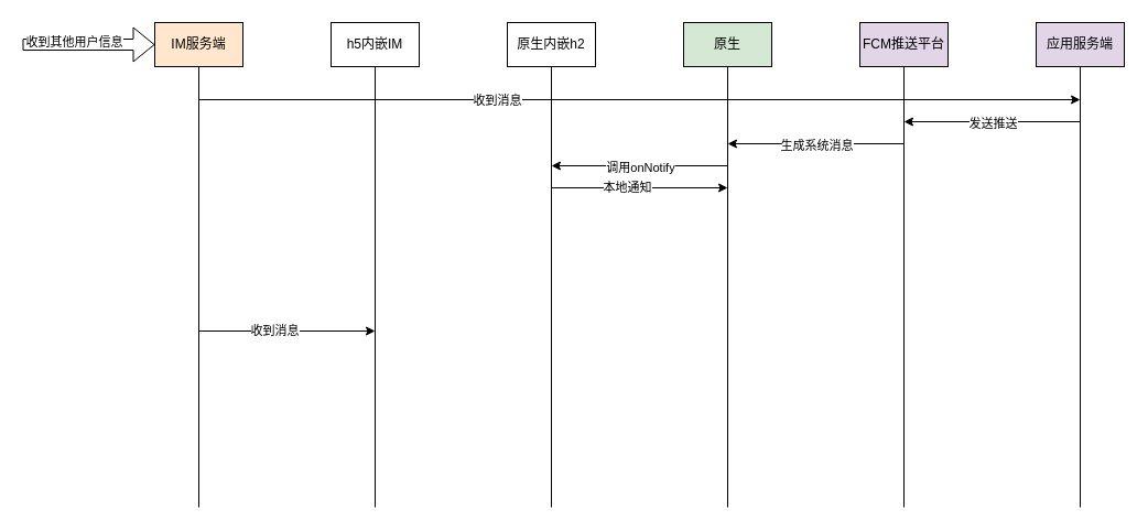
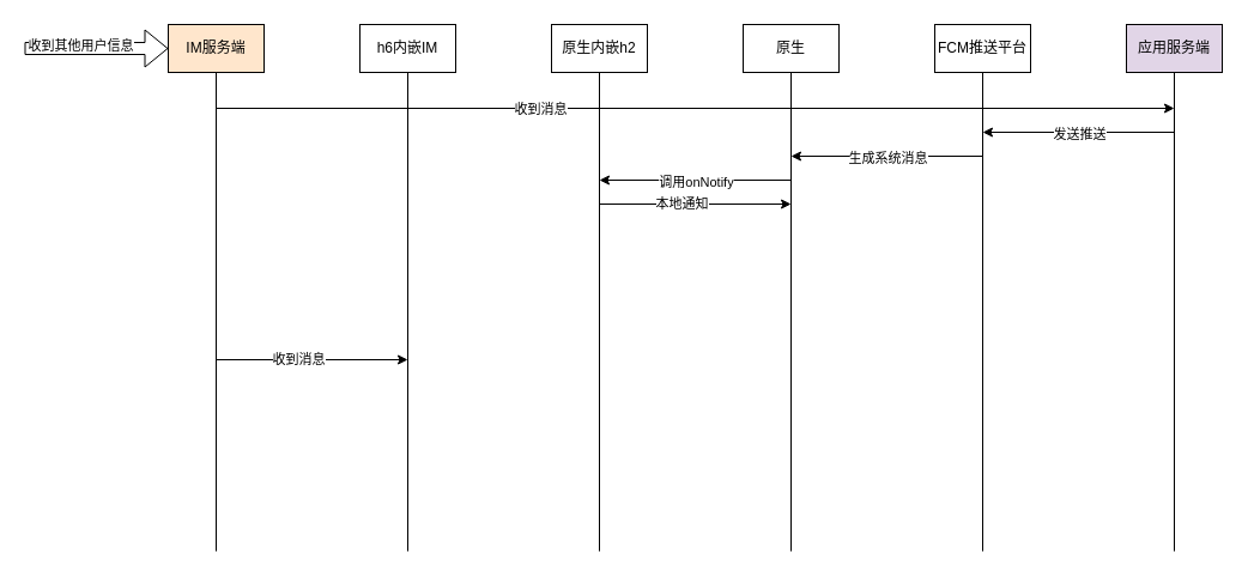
  <mxCell id="0" />
  <mxCell id="1" parent="0" />
  <mxCell id="2" value="" style="group" parent="1" vertex="1" connectable="0"><mxGeometry x="620" y="20" width="80" height="440" as="geometry" /></mxCell>
- <mxCell id="3" value="原生" style="rounded=0;whiteSpace=wrap;html=1;fillColor=#d5e8d4;" parent="2" vertex="1"><mxGeometry width="80" height="40" as="geometry" /></mxCell>
+ <mxCell id="3" value="原生" style="rounded=0;whiteSpace=wrap;html=1;" parent="2" vertex="1"><mxGeometry width="80" height="40" as="geometry" /></mxCell>
  <mxCell id="4" value="" style="endArrow=none;html=1;rounded=0;entryX=0.5;entryY=1;entryDx=0;entryDy=0;" parent="2" target="3" edge="1"><mxGeometry width="50" height="50" relative="1" as="geometry"><mxPoint x="40" y="440" as="sourcePoint" /><mxPoint x="320" y="190" as="targetPoint" /></mxGeometry></mxCell>
  <mxCell id="5" value="" style="group" parent="1" vertex="1" connectable="0"><mxGeometry x="460" y="20" width="80" height="440" as="geometry" /></mxCell>
  <mxCell id="6" value="原生内嵌h2" style="rounded=0;whiteSpace=wrap;html=1;" parent="5" vertex="1"><mxGeometry width="80" height="40" as="geometry" /></mxCell>
  <mxCell id="7" value="" style="endArrow=none;html=1;rounded=0;entryX=0.5;entryY=1;entryDx=0;entryDy=0;" parent="5" target="6" edge="1"><mxGeometry width="50" height="50" relative="1" as="geometry"><mxPoint x="40" y="440" as="sourcePoint" /><mxPoint x="320" y="190" as="targetPoint" /></mxGeometry></mxCell>
  <mxCell id="8" value="" style="endArrow=classic;html=1;rounded=0;" edge="1" parent="5"><mxGeometry width="50" height="50" relative="1" as="geometry"><mxPoint x="200" y="130" as="sourcePoint" /><mxPoint x="40" y="130" as="targetPoint" /></mxGeometry></mxCell>
  <mxCell id="9" value="调用onNotify" style="edgeLabel;html=1;align=center;verticalAlign=middle;resizable=0;points=[];" vertex="1" connectable="0" parent="8"><mxGeometry x="-0.15" y="1" relative="1" as="geometry"><mxPoint x="-12" as="offset" /></mxGeometry></mxCell>
  <mxCell id="10" value="" style="group" parent="1" vertex="1" connectable="0"><mxGeometry x="300" y="20" width="80" height="440" as="geometry" /></mxCell>
- <mxCell id="11" value="h5内嵌IM" style="rounded=0;whiteSpace=wrap;html=1;" parent="10" vertex="1"><mxGeometry width="80" height="40" as="geometry" /></mxCell>
+ <mxCell id="11" value="h6内嵌IM" style="rounded=0;whiteSpace=wrap;html=1;" parent="10" vertex="1"><mxGeometry width="80" height="40" as="geometry" /></mxCell>
  <mxCell id="12" value="" style="endArrow=none;html=1;rounded=0;entryX=0.5;entryY=1;entryDx=0;entryDy=0;" parent="10" target="11" edge="1"><mxGeometry width="50" height="50" relative="1" as="geometry"><mxPoint x="40" y="440" as="sourcePoint" /><mxPoint x="320" y="190" as="targetPoint" /></mxGeometry></mxCell>
  <mxCell id="13" value="" style="group" parent="1" vertex="1" connectable="0"><mxGeometry x="780" y="20" width="80" height="440" as="geometry" /></mxCell>
- <mxCell id="14" value="FCM推送平台" style="rounded=0;whiteSpace=wrap;html=1;fillColor=#e1d5e7;" parent="13" vertex="1"><mxGeometry width="80" height="40" as="geometry" /></mxCell>
+ <mxCell id="14" value="FCM推送平台" style="rounded=0;whiteSpace=wrap;html=1;" parent="13" vertex="1"><mxGeometry width="80" height="40" as="geometry" /></mxCell>
  <mxCell id="15" value="" style="endArrow=none;html=1;rounded=0;entryX=0.5;entryY=1;entryDx=0;entryDy=0;" parent="13" target="14" edge="1"><mxGeometry width="50" height="50" relative="1" as="geometry"><mxPoint x="40" y="440" as="sourcePoint" /><mxPoint x="320" y="190" as="targetPoint" /></mxGeometry></mxCell>
  <mxCell id="16" value="" style="group" parent="1" vertex="1" connectable="0"><mxGeometry x="940" y="20" width="80" height="440" as="geometry" /></mxCell>
  <mxCell id="17" value="应用服务端" style="rounded=0;whiteSpace=wrap;html=1;fillColor=#e1d5e7;" parent="16" vertex="1"><mxGeometry width="80" height="40" as="geometry" /></mxCell>
  <mxCell id="18" value="" style="endArrow=none;html=1;rounded=0;entryX=0.5;entryY=1;entryDx=0;entryDy=0;" parent="16" target="17" edge="1"><mxGeometry width="50" height="50" relative="1" as="geometry"><mxPoint x="40" y="440" as="sourcePoint" /><mxPoint x="320" y="190" as="targetPoint" /></mxGeometry></mxCell>
  <mxCell id="19" value="" style="group" parent="1" vertex="1" connectable="0"><mxGeometry x="140" y="20" width="80" height="440" as="geometry" /></mxCell>
  <mxCell id="20" value="IM服务端" style="rounded=0;whiteSpace=wrap;html=1;fillColor=#ffe6cc;" parent="19" vertex="1"><mxGeometry width="80" height="40" as="geometry" /></mxCell>
  <mxCell id="21" value="" style="endArrow=none;html=1;rounded=0;entryX=0.5;entryY=1;entryDx=0;entryDy=0;" parent="19" target="20" edge="1"><mxGeometry width="50" height="50" relative="1" as="geometry"><mxPoint x="40" y="440" as="sourcePoint" /><mxPoint x="320" y="190" as="targetPoint" /></mxGeometry></mxCell>
  <mxCell id="22" value="" style="shape=flexArrow;endArrow=classic;html=1;rounded=0;" parent="1" edge="1"><mxGeometry width="50" height="50" relative="1" as="geometry"><mxPoint x="20" y="40" as="sourcePoint" /><mxPoint x="140" y="40" as="targetPoint" /></mxGeometry></mxCell>
  <mxCell id="23" value="收到其他用户信息" style="edgeLabel;html=1;align=center;verticalAlign=middle;resizable=0;points=[];" parent="22" vertex="1" connectable="0"><mxGeometry x="-0.233" y="3" relative="1" as="geometry"><mxPoint as="offset" /></mxGeometry></mxCell>
  <mxCell id="24" value="" style="endArrow=classic;html=1;rounded=0;" parent="1" edge="1"><mxGeometry width="50" height="50" relative="1" as="geometry"><mxPoint y="300" as="sourcePoint" x="180" /><mxPoint x="340" y="300" as="targetPoint" /></mxGeometry></mxCell>
  <mxCell id="25" value="收到消息" style="edgeLabel;html=1;align=center;verticalAlign=middle;resizable=0;points=[];" parent="24" vertex="1" connectable="0"><mxGeometry x="-0.15" y="1" relative="1" as="geometry"><mxPoint as="offset" /></mxGeometry></mxCell>
  <mxCell id="26" value="" style="endArrow=classic;html=1;rounded=0;" parent="1" edge="1"><mxGeometry width="50" height="50" relative="1" as="geometry"><mxPoint y="90" as="sourcePoint" x="180" /><mxPoint x="980" y="90" as="targetPoint" /></mxGeometry></mxCell>
  <mxCell id="27" value="收到消息" style="edgeLabel;html=1;align=center;verticalAlign=middle;resizable=0;points=[];" parent="26" vertex="1" connectable="0"><mxGeometry x="-0.15" y="1" relative="1" as="geometry"><mxPoint x="-70" y="1" as="offset" /></mxGeometry></mxCell>
  <mxCell id="28" value="" style="endArrow=classic;html=1;rounded=0;" parent="1" edge="1"><mxGeometry width="50" height="50" relative="1" as="geometry"><mxPoint x="980" y="110" as="sourcePoint" /><mxPoint x="820" y="110" as="targetPoint" /></mxGeometry></mxCell>
  <mxCell id="29" value="发送推送" style="edgeLabel;html=1;align=center;verticalAlign=middle;resizable=0;points=[];" parent="28" vertex="1" connectable="0"><mxGeometry x="-0.15" y="1" relative="1" as="geometry"><mxPoint x="-12" as="offset" /></mxGeometry></mxCell>
  <mxCell id="30" value="" style="endArrow=classic;html=1;rounded=0;" parent="1" edge="1"><mxGeometry width="50" height="50" relative="1" as="geometry"><mxPoint x="820" y="130" as="sourcePoint" /><mxPoint x="660" y="130" as="targetPoint" /></mxGeometry></mxCell>
  <mxCell id="31" value="生成系统消息" style="edgeLabel;html=1;align=center;verticalAlign=middle;resizable=0;points=[];" parent="30" vertex="1" connectable="0"><mxGeometry x="-0.15" y="1" relative="1" as="geometry"><mxPoint x="-12" as="offset" /></mxGeometry></mxCell>
  <mxCell id="32" value="" style="endArrow=classic;html=1;rounded=0;" edge="1" parent="1"><mxGeometry width="50" height="50" relative="1" as="geometry"><mxPoint x="500" y="170" as="sourcePoint" /><mxPoint x="660" y="170" as="targetPoint" /></mxGeometry></mxCell>
  <mxCell id="33" value="本地通知" style="edgeLabel;html=1;align=center;verticalAlign=middle;resizable=0;points=[];" vertex="1" connectable="0" parent="32"><mxGeometry x="-0.15" y="1" relative="1" as="geometry"><mxPoint as="offset" /></mxGeometry></mxCell>
